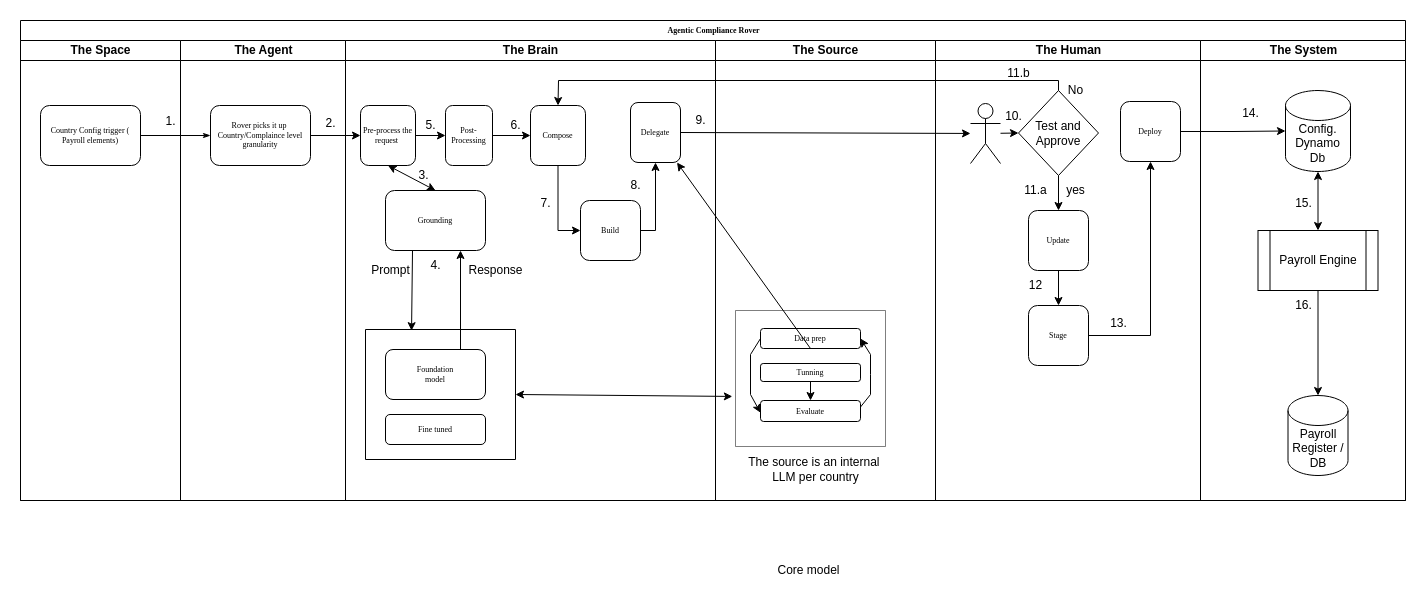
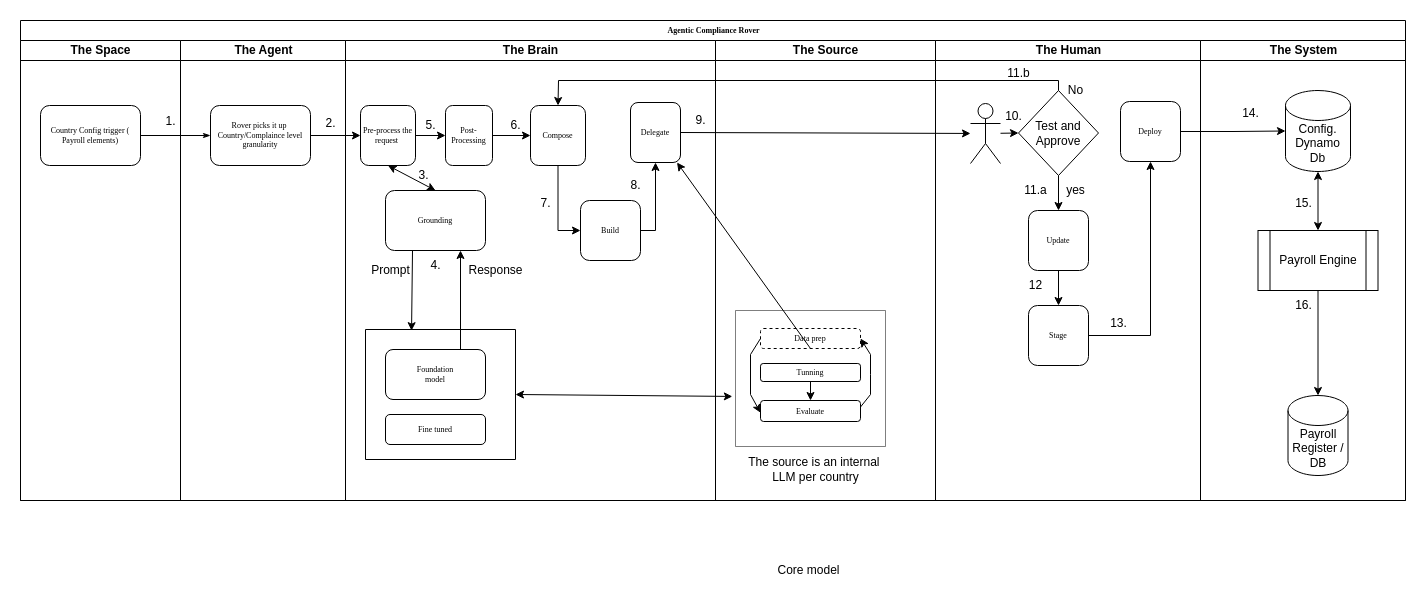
  <mxCell id="0" />
  <mxCell id="1" parent="0" />
  <mxCell id="2" value="Agentic Compliance Rover" style="swimlane;html=1;childLayout=stackLayout;startSize=20;rounded=0;shadow=0;labelBackgroundColor=none;strokeWidth=1;fontFamily=Verdana;fontSize=8;align=center;" parent="1" vertex="1"><mxGeometry x="20" y="20" width="1385" height="480" as="geometry" /></mxCell>
  <mxCell id="3" value="The Space" style="swimlane;html=1;startSize=20;" parent="2" vertex="1"><mxGeometry y="20" width="160" height="460" as="geometry" /></mxCell>
  <mxCell id="4" value="Country Config trigger ( Payroll elements)" style="rounded=1;whiteSpace=wrap;html=1;shadow=0;labelBackgroundColor=none;strokeWidth=1;fontFamily=Verdana;fontSize=8;align=center;" parent="3" vertex="1"><mxGeometry x="20" y="65" width="100" height="60" as="geometry" /></mxCell>
  <mxCell id="5" style="edgeStyle=orthogonalEdgeStyle;rounded=1;html=1;labelBackgroundColor=none;startArrow=none;startFill=0;startSize=5;endArrow=classicThin;endFill=1;endSize=5;jettySize=auto;orthogonalLoop=1;strokeWidth=1;fontFamily=Verdana;fontSize=8" parent="2" source="4" target="7" edge="1"><mxGeometry relative="1" as="geometry" /></mxCell>
  <mxCell id="6" value="The Agent" style="swimlane;html=1;startSize=20;" parent="2" vertex="1"><mxGeometry x="160" y="20" width="165" height="460" as="geometry" /></mxCell>
  <mxCell id="7" value="Rover picks it up&amp;nbsp;&lt;div&gt;Country/Complaince level granularity&lt;/div&gt;" style="rounded=1;whiteSpace=wrap;html=1;shadow=0;labelBackgroundColor=none;strokeWidth=1;fontFamily=Verdana;fontSize=8;align=center;" parent="6" vertex="1"><mxGeometry x="30" y="65" width="100" height="60" as="geometry" /></mxCell>
  <mxCell id="8" value="2." style="text;html=1;align=center;verticalAlign=middle;resizable=0;points=[];autosize=1;strokeColor=none;fillColor=none;" parent="6" vertex="1"><mxGeometry x="135" y="68" width="30" height="30" as="geometry" /></mxCell>
  <mxCell id="9" value="The Brain" style="swimlane;html=1;startSize=20;" parent="2" vertex="1"><mxGeometry x="325" y="20" width="370" height="460" as="geometry" /></mxCell>
  <mxCell id="10" style="edgeStyle=orthogonalEdgeStyle;rounded=0;orthogonalLoop=1;jettySize=auto;html=1;exitX=1;exitY=0.5;exitDx=0;exitDy=0;entryX=0;entryY=0.5;entryDx=0;entryDy=0;" parent="9" source="11" target="20" edge="1"><mxGeometry relative="1" as="geometry" /></mxCell>
  <mxCell id="11" value="Pre-process the request&amp;nbsp;" style="rounded=1;whiteSpace=wrap;html=1;shadow=0;labelBackgroundColor=none;strokeWidth=1;fontFamily=Verdana;fontSize=8;align=center;" parent="9" vertex="1"><mxGeometry x="15" y="65" width="55" height="60" as="geometry" /></mxCell>
  <mxCell id="12" value="Grounding" style="rounded=1;whiteSpace=wrap;html=1;shadow=0;labelBackgroundColor=none;strokeWidth=1;fontFamily=Verdana;fontSize=8;align=center;" parent="9" vertex="1"><mxGeometry x="40" y="150" width="100" height="60" as="geometry" /></mxCell>
  <mxCell id="13" value="" style="endArrow=classic;html=1;rounded=0;exitX=0.5;exitY=1;exitDx=0;exitDy=0;entryX=0.307;entryY=0.009;entryDx=0;entryDy=0;entryPerimeter=0;" parent="9" target="15" edge="1"><mxGeometry width="50" height="50" relative="1" as="geometry"><mxPoint x="67" y="210" as="sourcePoint" /><mxPoint x="67" y="260" as="targetPoint" /></mxGeometry></mxCell>
  <mxCell id="14" value="Foundation&lt;div&gt;model&lt;/div&gt;" style="rounded=1;whiteSpace=wrap;html=1;shadow=0;labelBackgroundColor=none;strokeWidth=1;fontFamily=Verdana;fontSize=8;align=center;" parent="9" vertex="1"><mxGeometry x="40" y="309" width="100" height="50" as="geometry" /></mxCell>
  <mxCell id="15" value="" style="swimlane;startSize=0;" parent="9" vertex="1"><mxGeometry x="20" y="289" width="150" height="130" as="geometry" /></mxCell>
  <mxCell id="16" value="Fine tuned" style="rounded=1;whiteSpace=wrap;html=1;shadow=0;labelBackgroundColor=none;strokeWidth=1;fontFamily=Verdana;fontSize=8;align=center;" parent="15" vertex="1"><mxGeometry x="20" y="85" width="100" height="30" as="geometry" /></mxCell>
  <mxCell id="17" value="" style="endArrow=classic;html=1;rounded=0;exitX=0.75;exitY=0;exitDx=0;exitDy=0;entryX=0.75;entryY=1;entryDx=0;entryDy=0;" parent="9" source="14" target="12" edge="1"><mxGeometry width="50" height="50" relative="1" as="geometry"><mxPoint x="70" y="170" as="sourcePoint" /><mxPoint x="120" y="120" as="targetPoint" /></mxGeometry></mxCell>
  <mxCell id="18" value="Response" style="text;html=1;align=center;verticalAlign=middle;resizable=0;points=[];autosize=1;strokeColor=none;fillColor=none;" parent="9" vertex="1"><mxGeometry x="110" y="215" width="80" height="30" as="geometry" /></mxCell>
  <mxCell id="19" value="" style="edgeStyle=orthogonalEdgeStyle;rounded=0;orthogonalLoop=1;jettySize=auto;html=1;" parent="9" source="20" target="22" edge="1"><mxGeometry relative="1" as="geometry" /></mxCell>
  <mxCell id="20" value="Post-Processing" style="rounded=1;whiteSpace=wrap;html=1;shadow=0;labelBackgroundColor=none;strokeWidth=1;fontFamily=Verdana;fontSize=8;align=center;" parent="9" vertex="1"><mxGeometry x="100" y="65" width="47" height="60" as="geometry" /></mxCell>
  <mxCell id="21" value="" style="edgeStyle=orthogonalEdgeStyle;rounded=0;orthogonalLoop=1;jettySize=auto;html=1;entryX=0;entryY=0.5;entryDx=0;entryDy=0;" parent="9" source="22" target="24" edge="1"><mxGeometry relative="1" as="geometry"><Array as="points"><mxPoint x="212" y="190" /></Array></mxGeometry></mxCell>
  <mxCell id="22" value="Compose" style="rounded=1;whiteSpace=wrap;html=1;shadow=0;labelBackgroundColor=none;strokeWidth=1;fontFamily=Verdana;fontSize=8;align=center;" parent="9" vertex="1"><mxGeometry x="185" y="65" width="55" height="60" as="geometry" /></mxCell>
  <mxCell id="23" value="" style="edgeStyle=orthogonalEdgeStyle;rounded=0;orthogonalLoop=1;jettySize=auto;html=1;exitX=1;exitY=0.5;exitDx=0;exitDy=0;" parent="9" source="24" target="26" edge="1"><mxGeometry relative="1" as="geometry"><Array as="points"><mxPoint x="310" y="190" /></Array></mxGeometry></mxCell>
  <mxCell id="24" value="Build" style="rounded=1;whiteSpace=wrap;html=1;shadow=0;labelBackgroundColor=none;strokeWidth=1;fontFamily=Verdana;fontSize=8;align=center;" parent="9" vertex="1"><mxGeometry x="235" y="160" width="60" height="60" as="geometry" /></mxCell>
  <mxCell id="25" value="Prompt" style="text;html=1;align=center;verticalAlign=middle;resizable=0;points=[];autosize=1;strokeColor=none;fillColor=none;" parent="9" vertex="1"><mxGeometry x="15" y="215" width="60" height="30" as="geometry" /></mxCell>
  <mxCell id="26" value="Delegate" style="rounded=1;whiteSpace=wrap;html=1;shadow=0;labelBackgroundColor=none;strokeWidth=1;fontFamily=Verdana;fontSize=8;align=center;" parent="9" vertex="1"><mxGeometry x="285" y="62" width="50" height="60" as="geometry" /></mxCell>
  <mxCell id="27" value="" style="endArrow=classic;startArrow=classic;html=1;rounded=0;entryX=0.5;entryY=1;entryDx=0;entryDy=0;exitX=0.5;exitY=0;exitDx=0;exitDy=0;" parent="9" source="12" target="11" edge="1"><mxGeometry width="50" height="50" relative="1" as="geometry"><mxPoint x="-30" y="190" as="sourcePoint" /><mxPoint x="20" y="140" as="targetPoint" /></mxGeometry></mxCell>
  <mxCell id="28" value="3." style="text;html=1;align=center;verticalAlign=middle;resizable=0;points=[];autosize=1;strokeColor=none;fillColor=none;" parent="9" vertex="1"><mxGeometry x="63" y="120" width="30" height="30" as="geometry" /></mxCell>
  <mxCell id="29" value="4." style="text;html=1;align=center;verticalAlign=middle;resizable=0;points=[];autosize=1;strokeColor=none;fillColor=none;" parent="9" vertex="1"><mxGeometry x="75" y="210" width="30" height="30" as="geometry" /></mxCell>
  <mxCell id="30" value="5." style="text;html=1;align=center;verticalAlign=middle;resizable=0;points=[];autosize=1;strokeColor=none;fillColor=none;" parent="9" vertex="1"><mxGeometry x="70" y="70" width="30" height="30" as="geometry" /></mxCell>
  <mxCell id="31" value="6." style="text;html=1;align=center;verticalAlign=middle;resizable=0;points=[];autosize=1;strokeColor=none;fillColor=none;" parent="9" vertex="1"><mxGeometry x="155" y="70" width="30" height="30" as="geometry" /></mxCell>
  <mxCell id="32" value="7." style="text;html=1;align=center;verticalAlign=middle;resizable=0;points=[];autosize=1;strokeColor=none;fillColor=none;" parent="9" vertex="1"><mxGeometry x="185" y="148" width="30" height="30" as="geometry" /></mxCell>
  <mxCell id="33" value="8." style="text;html=1;align=center;verticalAlign=middle;resizable=0;points=[];autosize=1;strokeColor=none;fillColor=none;" parent="9" vertex="1"><mxGeometry x="275" y="130" width="30" height="30" as="geometry" /></mxCell>
  <mxCell id="34" value="9." style="text;html=1;align=center;verticalAlign=middle;resizable=0;points=[];autosize=1;strokeColor=none;fillColor=none;" parent="9" vertex="1"><mxGeometry x="340" y="65" width="30" height="30" as="geometry" /></mxCell>
  <mxCell id="35" value="The Source" style="swimlane;html=1;startSize=20;" parent="2" vertex="1"><mxGeometry x="695" y="20" width="220" height="460" as="geometry" /></mxCell>
  <mxCell id="36" value="" style="swimlane;startSize=0;fillColor=light-dark(#121212,#EDEDED);opacity=50;" parent="35" vertex="1"><mxGeometry x="20" y="270" width="150" height="136" as="geometry" /></mxCell>
  <mxCell id="37" value="Core model" style="text;html=1;align=center;verticalAlign=middle;resizable=0;points=[];autosize=1;strokeColor=none;fillColor=none;" parent="36" vertex="1"><mxGeometry x="28" y="245" width="90" height="30" as="geometry" /></mxCell>
- <mxCell id="38" value="Data prep" style="rounded=1;whiteSpace=wrap;html=1;shadow=0;labelBackgroundColor=none;strokeWidth=1;fontFamily=Verdana;fontSize=8;align=center;" parent="36" vertex="1"><mxGeometry x="25" y="18" width="100" height="20" as="geometry" /></mxCell>
+ <mxCell id="38" value="Data prep" style="rounded=1;whiteSpace=wrap;html=1;shadow=0;labelBackgroundColor=none;strokeWidth=1;fontFamily=Verdana;fontSize=8;align=center;dashed=1;" parent="36" vertex="1"><mxGeometry x="25" y="18" width="100" height="20" as="geometry" /></mxCell>
  <mxCell id="39" value="Evaluate" style="rounded=1;whiteSpace=wrap;html=1;shadow=0;labelBackgroundColor=none;strokeWidth=1;fontFamily=Verdana;fontSize=8;align=center;" parent="36" vertex="1"><mxGeometry x="25" y="90" width="100" height="21" as="geometry" /></mxCell>
  <mxCell id="40" value="" style="endArrow=classic;html=1;rounded=0;entryX=1;entryY=0.5;entryDx=0;entryDy=0;exitX=1;exitY=0.5;exitDx=0;exitDy=0;" parent="36" target="38" edge="1"><mxGeometry width="50" height="50" relative="1" as="geometry"><mxPoint x="125" y="96.5" as="sourcePoint" /><mxPoint x="10" y="192" as="targetPoint" /><Array as="points"><mxPoint x="135" y="84" /><mxPoint x="135" y="64" /><mxPoint x="135" y="44" /></Array></mxGeometry></mxCell>
  <mxCell id="41" value="" style="endArrow=classic;html=1;rounded=0;entryX=0;entryY=0.75;entryDx=0;entryDy=0;exitX=0;exitY=0.5;exitDx=0;exitDy=0;" parent="36" source="38" edge="1"><mxGeometry width="50" height="50" relative="1" as="geometry"><mxPoint x="25" y="-35" as="sourcePoint" /><mxPoint x="25" y="102.25" as="targetPoint" /><Array as="points"><mxPoint x="15" y="44" /><mxPoint x="15" y="84" /></Array></mxGeometry></mxCell>
  <mxCell id="42" value="Tunning" style="rounded=1;whiteSpace=wrap;html=1;shadow=0;labelBackgroundColor=none;strokeWidth=1;fontFamily=Verdana;fontSize=8;align=center;" parent="36" vertex="1"><mxGeometry x="25" y="53" width="100" height="18" as="geometry" /></mxCell>
  <mxCell id="43" value="" style="endArrow=classic;html=1;rounded=0;exitX=0.5;exitY=1;exitDx=0;exitDy=0;entryX=0.5;entryY=0;entryDx=0;entryDy=0;" parent="36" source="42" target="39" edge="1"><mxGeometry width="50" height="50" relative="1" as="geometry"><mxPoint x="-15" y="59" as="sourcePoint" /><mxPoint x="75" y="85" as="targetPoint" /></mxGeometry></mxCell>
  <mxCell id="44" value="" style="endArrow=classic;html=1;rounded=0;exitX=0.5;exitY=1;exitDx=0;exitDy=0;" parent="36" source="38" target="26" edge="1"><mxGeometry width="50" height="50" relative="1" as="geometry"><mxPoint x="-15" y="8" as="sourcePoint" /><mxPoint x="35" y="-42" as="targetPoint" /></mxGeometry></mxCell>
  <mxCell id="45" value="The source is an internal&amp;nbsp;&lt;div&gt;LLM per country&lt;/div&gt;" style="text;html=1;align=center;verticalAlign=middle;resizable=0;points=[];autosize=1;strokeColor=none;fillColor=none;" parent="35" vertex="1"><mxGeometry x="20" y="409" width="160" height="40" as="geometry" /></mxCell>
  <mxCell id="46" value="The Human" style="swimlane;html=1;startSize=20;" parent="2" vertex="1"><mxGeometry x="915" y="20" width="265" height="460" as="geometry" /></mxCell>
  <mxCell id="47" value="" style="shape=umlActor;verticalLabelPosition=bottom;verticalAlign=top;html=1;outlineConnect=0;" parent="46" vertex="1"><mxGeometry x="35" y="63" width="30" height="60" as="geometry" /></mxCell>
  <mxCell id="48" value="Test and&lt;div&gt;Approve&lt;/div&gt;" style="rhombus;whiteSpace=wrap;html=1;verticalAlign=middle;align=center;" parent="46" vertex="1"><mxGeometry x="83" y="50" width="80" height="85" as="geometry" /></mxCell>
  <mxCell id="49" value="Update" style="rounded=1;whiteSpace=wrap;html=1;shadow=0;labelBackgroundColor=none;strokeWidth=1;fontFamily=Verdana;fontSize=8;align=center;" parent="46" vertex="1"><mxGeometry x="93" y="170" width="60" height="60" as="geometry" /></mxCell>
  <mxCell id="50" value="Stage" style="rounded=1;whiteSpace=wrap;html=1;shadow=0;labelBackgroundColor=none;strokeWidth=1;fontFamily=Verdana;fontSize=8;align=center;" parent="46" vertex="1"><mxGeometry x="93" y="265" width="60" height="60" as="geometry" /></mxCell>
  <mxCell id="51" value="" style="edgeStyle=orthogonalEdgeStyle;rounded=0;orthogonalLoop=1;jettySize=auto;html=1;" parent="46" source="49" target="50" edge="1"><mxGeometry relative="1" as="geometry" /></mxCell>
  <mxCell id="52" value="yes" style="text;html=1;align=center;verticalAlign=middle;resizable=0;points=[];autosize=1;strokeColor=none;fillColor=none;" parent="46" vertex="1"><mxGeometry x="120" y="135" width="40" height="30" as="geometry" /></mxCell>
  <mxCell id="53" value="No" style="text;html=1;align=center;verticalAlign=middle;resizable=0;points=[];autosize=1;strokeColor=none;fillColor=none;" parent="46" vertex="1"><mxGeometry x="120" y="35" width="40" height="30" as="geometry" /></mxCell>
  <mxCell id="54" value="Deploy" style="rounded=1;whiteSpace=wrap;html=1;shadow=0;labelBackgroundColor=none;strokeWidth=1;fontFamily=Verdana;fontSize=8;align=center;" parent="46" vertex="1"><mxGeometry x="185" y="61" width="60" height="60" as="geometry" /></mxCell>
  <mxCell id="55" value="" style="edgeStyle=orthogonalEdgeStyle;rounded=0;orthogonalLoop=1;jettySize=auto;html=1;" parent="46" source="50" target="54" edge="1"><mxGeometry relative="1" as="geometry" /></mxCell>
  <mxCell id="56" value="" style="endArrow=classic;html=1;rounded=0;exitX=0.5;exitY=1;exitDx=0;exitDy=0;entryX=0.5;entryY=0;entryDx=0;entryDy=0;" parent="46" source="48" target="49" edge="1"><mxGeometry width="50" height="50" relative="1" as="geometry"><mxPoint x="210" y="190" as="sourcePoint" /><mxPoint x="260" y="140" as="targetPoint" /></mxGeometry></mxCell>
  <mxCell id="57" value="" style="endArrow=classic;html=1;rounded=0;entryX=0;entryY=0.5;entryDx=0;entryDy=0;" parent="46" source="47" target="48" edge="1"><mxGeometry width="50" height="50" relative="1" as="geometry"><mxPoint x="-105" y="58" as="sourcePoint" /><mxPoint x="-55" y="8" as="targetPoint" /></mxGeometry></mxCell>
  <mxCell id="58" value="10." style="text;html=1;align=center;verticalAlign=middle;resizable=0;points=[];autosize=1;strokeColor=none;fillColor=none;" parent="46" vertex="1"><mxGeometry x="58" y="61" width="40" height="30" as="geometry" /></mxCell>
  <mxCell id="59" value="11.a" style="text;html=1;align=center;verticalAlign=middle;resizable=0;points=[];autosize=1;strokeColor=none;fillColor=none;" parent="46" vertex="1"><mxGeometry x="75" y="135" width="50" height="30" as="geometry" /></mxCell>
  <mxCell id="60" value="11.b" style="text;html=1;align=center;verticalAlign=middle;resizable=0;points=[];autosize=1;strokeColor=none;fillColor=none;" parent="46" vertex="1"><mxGeometry x="58" y="18" width="50" height="30" as="geometry" /></mxCell>
  <mxCell id="61" value="12" style="text;html=1;align=center;verticalAlign=middle;resizable=0;points=[];autosize=1;strokeColor=none;fillColor=none;" parent="46" vertex="1"><mxGeometry x="80" y="230" width="40" height="30" as="geometry" /></mxCell>
  <mxCell id="62" value="13." style="text;html=1;align=center;verticalAlign=middle;resizable=0;points=[];autosize=1;strokeColor=none;fillColor=none;" parent="46" vertex="1"><mxGeometry x="163" y="268" width="40" height="30" as="geometry" /></mxCell>
  <mxCell id="63" value="The System" style="swimlane;html=1;startSize=20;" parent="2" vertex="1"><mxGeometry x="1180" y="20" width="205" height="460" as="geometry" /></mxCell>
  <mxCell id="64" value="" style="edgeStyle=orthogonalEdgeStyle;rounded=0;orthogonalLoop=1;jettySize=auto;html=1;" parent="63" source="65" target="68" edge="1"><mxGeometry relative="1" as="geometry" /></mxCell>
  <mxCell id="65" value="Payroll Engine" style="shape=process;whiteSpace=wrap;html=1;backgroundOutline=1;" parent="63" vertex="1"><mxGeometry x="57.5" y="190" width="120" height="60" as="geometry" /></mxCell>
  <mxCell id="66" value="Config. Dynamo Db" style="shape=cylinder3;whiteSpace=wrap;html=1;boundedLbl=1;backgroundOutline=1;size=15;" parent="63" vertex="1"><mxGeometry x="85" y="50" width="65" height="81" as="geometry" /></mxCell>
  <mxCell id="67" value="" style="endArrow=classic;startArrow=classic;html=1;rounded=0;exitX=0.5;exitY=0;exitDx=0;exitDy=0;" parent="63" source="65" target="66" edge="1"><mxGeometry width="50" height="50" relative="1" as="geometry"><mxPoint x="65" y="185" as="sourcePoint" /><mxPoint x="115" y="135" as="targetPoint" /></mxGeometry></mxCell>
  <mxCell id="68" value="Payroll Register / DB" style="shape=cylinder3;whiteSpace=wrap;html=1;boundedLbl=1;backgroundOutline=1;size=15;" parent="63" vertex="1"><mxGeometry x="87.5" y="355" width="60" height="80" as="geometry" /></mxCell>
  <mxCell id="69" value="14." style="text;html=1;align=center;verticalAlign=middle;resizable=0;points=[];autosize=1;strokeColor=none;fillColor=none;" parent="63" vertex="1"><mxGeometry x="30" y="58" width="40" height="30" as="geometry" /></mxCell>
  <mxCell id="70" value="15." style="text;html=1;align=center;verticalAlign=middle;resizable=0;points=[];autosize=1;strokeColor=none;fillColor=none;" parent="63" vertex="1"><mxGeometry x="82.5" y="148" width="40" height="30" as="geometry" /></mxCell>
  <mxCell id="71" value="16." style="text;html=1;align=center;verticalAlign=middle;resizable=0;points=[];autosize=1;strokeColor=none;fillColor=none;" parent="63" vertex="1"><mxGeometry x="82.5" y="250" width="40" height="30" as="geometry" /></mxCell>
  <mxCell id="72" style="edgeStyle=orthogonalEdgeStyle;rounded=0;orthogonalLoop=1;jettySize=auto;html=1;exitX=1;exitY=0.5;exitDx=0;exitDy=0;entryX=0;entryY=0.5;entryDx=0;entryDy=0;" parent="2" source="7" target="11" edge="1"><mxGeometry relative="1" as="geometry" /></mxCell>
  <mxCell id="73" value="" style="endArrow=classic;html=1;rounded=0;exitX=1;exitY=0.5;exitDx=0;exitDy=0;" parent="2" source="26" target="47" edge="1"><mxGeometry width="50" height="50" relative="1" as="geometry"><mxPoint x="810" y="320" as="sourcePoint" /><mxPoint x="860" y="270" as="targetPoint" /></mxGeometry></mxCell>
  <mxCell id="74" value="" style="endArrow=classic;html=1;rounded=0;entryX=0.5;entryY=0;entryDx=0;entryDy=0;exitX=0.5;exitY=0;exitDx=0;exitDy=0;" parent="2" source="48" target="22" edge="1"><mxGeometry width="50" height="50" relative="1" as="geometry"><mxPoint x="1040" y="70" as="sourcePoint" /><mxPoint x="1100" y="25" as="targetPoint" /><Array as="points"><mxPoint x="1038" y="60" /><mxPoint x="538" y="60" /></Array></mxGeometry></mxCell>
  <mxCell id="75" value="" style="edgeStyle=orthogonalEdgeStyle;rounded=0;orthogonalLoop=1;jettySize=auto;html=1;" parent="2" source="54" target="66" edge="1"><mxGeometry relative="1" as="geometry" /></mxCell>
  <mxCell id="76" value="" style="endArrow=classic;startArrow=classic;html=1;rounded=0;exitX=1;exitY=0.5;exitDx=0;exitDy=0;entryX=-0.021;entryY=0.632;entryDx=0;entryDy=0;entryPerimeter=0;" parent="2" source="15" target="36" edge="1"><mxGeometry width="50" height="50" relative="1" as="geometry"><mxPoint x="475" y="322.16" as="sourcePoint" /><mxPoint x="576.2" y="322.16" as="targetPoint" /></mxGeometry></mxCell>
  <mxCell id="77" value="1." style="text;html=1;align=center;verticalAlign=middle;resizable=0;points=[];autosize=1;strokeColor=none;fillColor=none;" parent="1" vertex="1"><mxGeometry x="155" y="106" width="30" height="30" as="geometry" /></mxCell>
